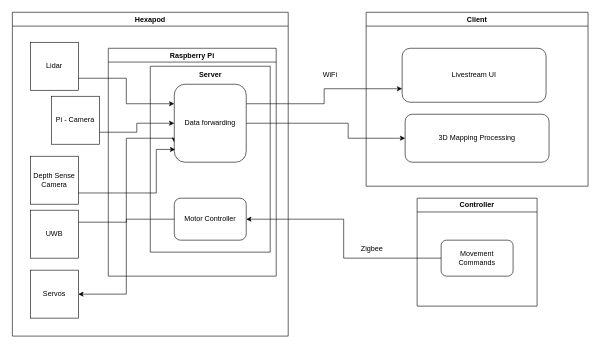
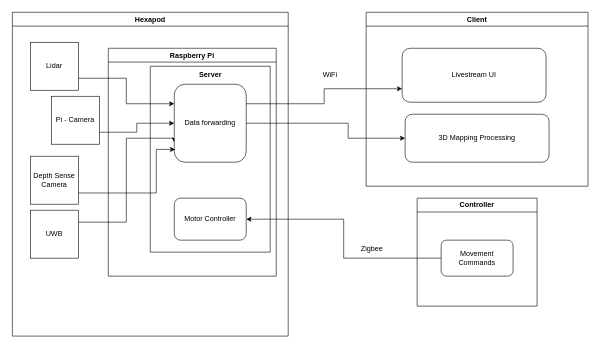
  <mxCell id="0" />
  <mxCell id="1" parent="0" />
  <mxCell id="2" value="Hexapod" style="swimlane;whiteSpace=wrap;html=1;" parent="1" vertex="1"><mxGeometry x="20" y="20" width="460" height="540" as="geometry" /></mxCell>
  <mxCell id="3" style="edgeStyle=orthogonalEdgeStyle;rounded=0;orthogonalLoop=1;jettySize=auto;html=1;exitX=1;exitY=0.75;exitDx=0;exitDy=0;entryX=0;entryY=0.25;entryDx=0;entryDy=0;" parent="2" source="4" target="11" edge="1"><mxGeometry relative="1" as="geometry" /></mxCell>
  <mxCell id="4" value="Lidar" style="whiteSpace=wrap;html=1;aspect=fixed;" parent="2" vertex="1"><mxGeometry x="30" y="50" width="80" height="80" as="geometry" /></mxCell>
  <mxCell id="5" style="edgeStyle=orthogonalEdgeStyle;rounded=0;orthogonalLoop=1;jettySize=auto;html=1;exitX=1;exitY=0.75;exitDx=0;exitDy=0;" parent="2" source="6" target="11" edge="1"><mxGeometry relative="1" as="geometry" /></mxCell>
  <mxCell id="6" value="Pi - Camera" style="whiteSpace=wrap;html=1;aspect=fixed;" parent="2" vertex="1"><mxGeometry x="65" y="140" width="80" height="80" as="geometry" /></mxCell>
  <mxCell id="7" style="edgeStyle=orthogonalEdgeStyle;rounded=0;orthogonalLoop=1;jettySize=auto;html=1;exitX=1;exitY=0.25;exitDx=0;exitDy=0;entryX=0;entryY=0.75;entryDx=0;entryDy=0;" parent="2" source="8" target="11" edge="1"><mxGeometry relative="1" as="geometry"><Array as="points"><mxPoint x="190" y="350" /><mxPoint x="190" y="210" /><mxPoint x="270" y="210" /></Array></mxGeometry></mxCell>
  <mxCell id="8" value="UWB" style="whiteSpace=wrap;html=1;aspect=fixed;" parent="2" vertex="1"><mxGeometry x="30" y="330" width="80" height="80" as="geometry" /></mxCell>
- <mxCell id="9" value="Servos" style="whiteSpace=wrap;html=1;aspect=fixed;" parent="2" vertex="1"><mxGeometry x="30" y="430" width="80" height="80" as="geometry" /></mxCell>
  <mxCell id="10" value="Raspberry Pi" style="swimlane;whiteSpace=wrap;html=1;" parent="2" vertex="1"><mxGeometry x="160" y="60" width="280" height="380" as="geometry" /></mxCell>
  <mxCell id="11" value="Data forwarding" style="rounded=1;whiteSpace=wrap;html=1;" parent="10" vertex="1"><mxGeometry x="110" y="60" width="120" height="130" as="geometry" /></mxCell>
  <mxCell id="12" value="Motor Controller" style="rounded=1;whiteSpace=wrap;html=1;" parent="10" vertex="1"><mxGeometry x="110" y="250" width="120" height="70" as="geometry" /></mxCell>
  <mxCell id="13" style="edgeStyle=orthogonalEdgeStyle;rounded=0;orthogonalLoop=1;jettySize=auto;html=1;exitX=1;exitY=0.5;exitDx=0;exitDy=0;entryX=0.012;entryY=0.836;entryDx=0;entryDy=0;entryPerimeter=0;" parent="10" target="11" edge="1"><mxGeometry relative="1" as="geometry"><mxPoint x="-73" y="241.34" as="sourcePoint" /><mxPoint x="84" y="170.0" as="targetPoint" /><Array as="points"><mxPoint x="80" y="241" /><mxPoint x="80" y="169" /></Array></mxGeometry></mxCell>
  <mxCell id="14" value="" style="swimlane;startSize=0;" vertex="1" parent="10"><mxGeometry x="70" y="30" width="200" height="310" as="geometry" /></mxCell>
  <mxCell id="15" value="Server" style="text;html=1;align=center;verticalAlign=middle;resizable=0;points=[];autosize=1;strokeColor=none;fillColor=none;fontStyle=1" vertex="1" parent="14"><mxGeometry x="70" width="60" height="30" as="geometry" /></mxCell>
- <mxCell id="16" style="edgeStyle=orthogonalEdgeStyle;rounded=0;orthogonalLoop=1;jettySize=auto;html=1;entryX=1;entryY=0.5;entryDx=0;entryDy=0;" parent="2" source="12" target="9" edge="1"><mxGeometry relative="1" as="geometry" /></mxCell>
  <mxCell id="17" value="Depth Sense&lt;div&gt;Camera&lt;/div&gt;" style="whiteSpace=wrap;html=1;aspect=fixed;" parent="2" vertex="1"><mxGeometry x="30" y="240" width="80" height="80" as="geometry" /></mxCell>
  <mxCell id="18" value="Client" style="swimlane;whiteSpace=wrap;html=1;" parent="1" vertex="1"><mxGeometry x="610" y="20" width="370" height="290" as="geometry" /></mxCell>
  <mxCell id="19" value="Livestream UI" style="rounded=1;whiteSpace=wrap;html=1;" parent="18" vertex="1"><mxGeometry x="60" y="60" width="240" height="90" as="geometry" /></mxCell>
  <mxCell id="20" value="3D Mapping Processing" style="rounded=1;whiteSpace=wrap;html=1;" parent="18" vertex="1"><mxGeometry x="65" y="170" width="240" height="80" as="geometry" /></mxCell>
  <mxCell id="21" style="edgeStyle=orthogonalEdgeStyle;rounded=0;orthogonalLoop=1;jettySize=auto;html=1;" parent="1" source="11" target="20" edge="1"><mxGeometry relative="1" as="geometry"><Array as="points"><mxPoint x="580" y="205" /><mxPoint x="580" y="230" /></Array></mxGeometry></mxCell>
  <mxCell id="22" style="edgeStyle=orthogonalEdgeStyle;rounded=0;orthogonalLoop=1;jettySize=auto;html=1;exitX=1;exitY=0.25;exitDx=0;exitDy=0;entryX=0;entryY=0.75;entryDx=0;entryDy=0;" parent="1" source="11" target="19" edge="1"><mxGeometry relative="1" as="geometry" /></mxCell>
  <mxCell id="23" value="Controller" style="swimlane;whiteSpace=wrap;html=1;" parent="1" vertex="1"><mxGeometry x="695" y="330" width="200" height="180" as="geometry" /></mxCell>
  <mxCell id="24" value="Movement Commands" style="rounded=1;whiteSpace=wrap;html=1;" parent="23" vertex="1"><mxGeometry x="40" y="70" width="120" height="60" as="geometry" /></mxCell>
  <mxCell id="25" value="WiFi" style="text;html=1;align=center;verticalAlign=middle;whiteSpace=wrap;rounded=0;" parent="1" vertex="1"><mxGeometry x="520" y="110" width="60" height="30" as="geometry" /></mxCell>
  <mxCell id="26" value="Zigbee" style="text;html=1;align=center;verticalAlign=middle;whiteSpace=wrap;rounded=0;" parent="1" vertex="1"><mxGeometry x="590" y="400" width="60" height="30" as="geometry" /></mxCell>
  <mxCell id="27" style="edgeStyle=orthogonalEdgeStyle;rounded=0;orthogonalLoop=1;jettySize=auto;html=1;exitX=0;exitY=0.5;exitDx=0;exitDy=0;entryX=1;entryY=0.5;entryDx=0;entryDy=0;" parent="1" source="24" target="12" edge="1"><mxGeometry relative="1" as="geometry" /></mxCell>
